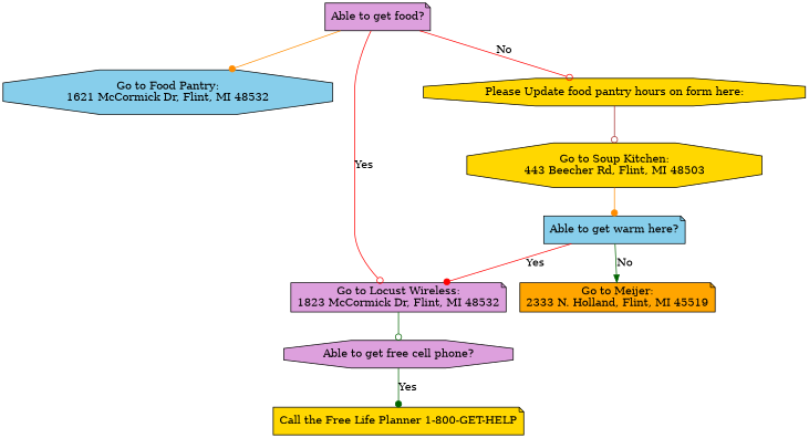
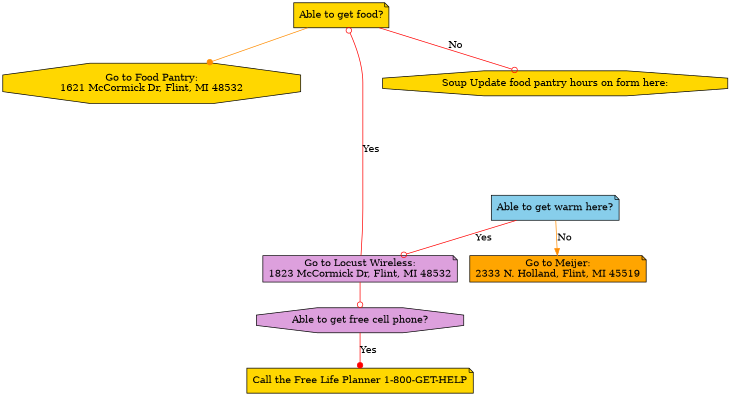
  digraph {
    node [fillcolor=gold shape=note style=filled]
    edge [arrowhead=dot color=red]
-   n1 [fillcolor=skyblue label="Go to Food Pantry:\n1621 McCormick Dr, Flint, MI 48532" shape=octagon]
-   n2 [fillcolor=plum label="Able to get food?"]
+   n1 [label="Go to Food Pantry:\n1621 McCormick Dr, Flint, MI 48532" shape=octagon]
+   n2 [label="Able to get food?"]
    n3 [fillcolor=plum label="Go to Locust Wireless:\n1823 McCormick Dr, Flint, MI 48532"]
-   n4 [label="Please Update food pantry hours on form here:" shape=octagon]
+   n4 [label="Soup Update food pantry hours on form here:" shape=octagon]
    n5 [fillcolor=plum label="Able to get free cell phone?" shape=octagon]
-   n6 [label="Go to Soup Kitchen:\n443 Beecher Rd, Flint, MI 48503" shape=octagon]
    n7 [label="Call the Free Life Planner 1-800-GET-HELP"]
    n8 [fillcolor=skyblue label="Able to get warm here?"]
    n9 [fillcolor=orange label="Go to Meijer:\n2333 N. Holland, Flint, MI 45519"]
    n2 -> n1 [color=darkorange]
-   n2 -> n3 [arrowhead=odot label=Yes]
+   n3 -> n2 [arrowhead=odot label=Yes]
    n2 -> n4 [arrowhead=odot label=No]
-   n3 -> n5 [arrowhead=odot color=darkgreen]
-   n4 -> n6 [arrowhead=odot color=brown]
-   n5 -> n7 [color=darkgreen label=Yes]
-   n6 -> n8 [color=darkorange]
-   n8 -> n3 [label=Yes]
-   n8 -> n9 [arrowhead=normal color=darkgreen label=No]
+   n3 -> n5 [arrowhead=odot]
+   n5 -> n7 [label=Yes]
+   n8 -> n3 [arrowhead=odot label=Yes]
+   n8 -> n9 [arrowhead=normal color=darkorange label=No]
  }
